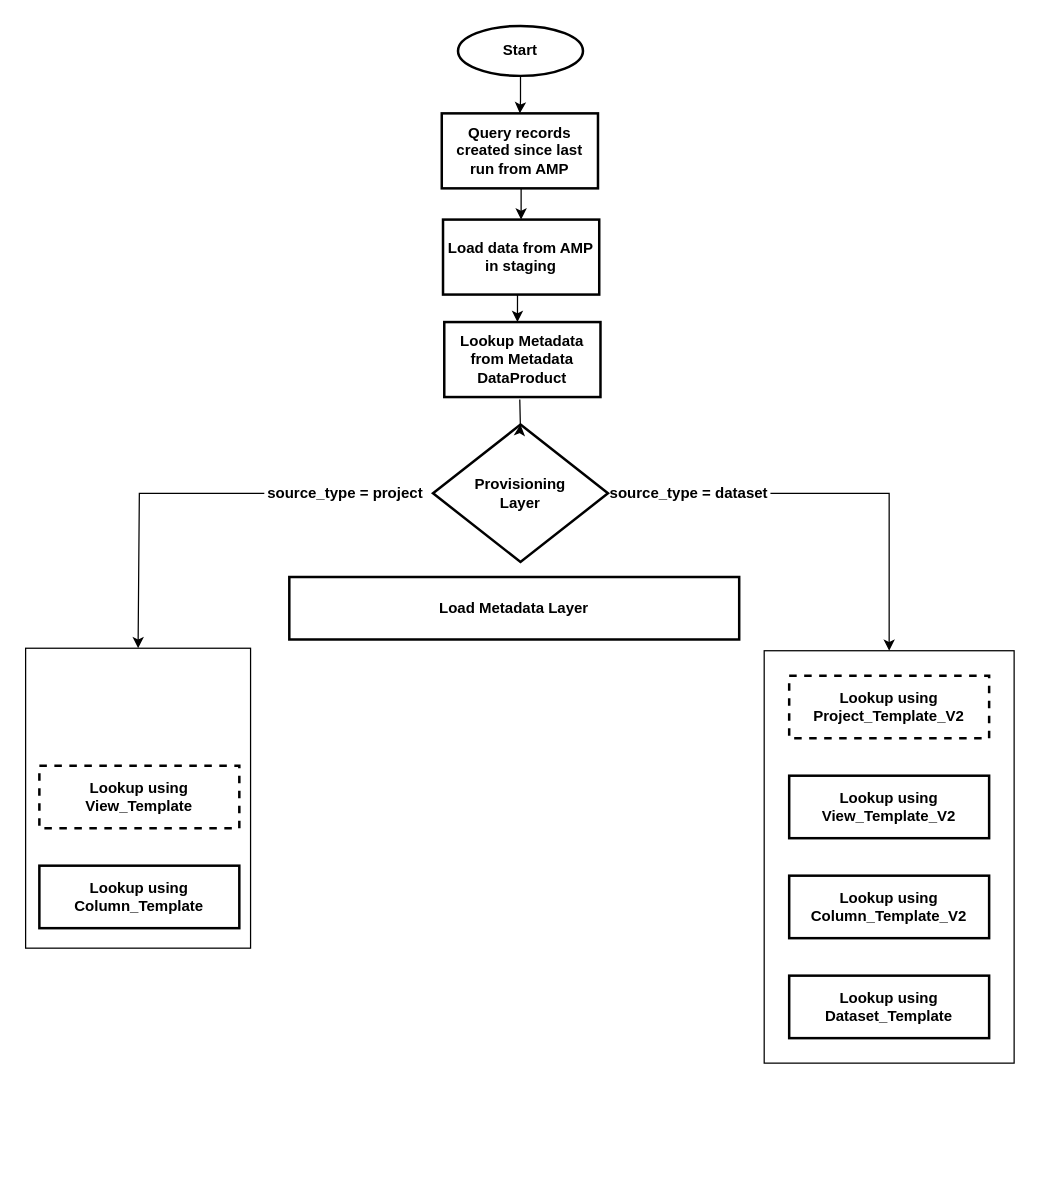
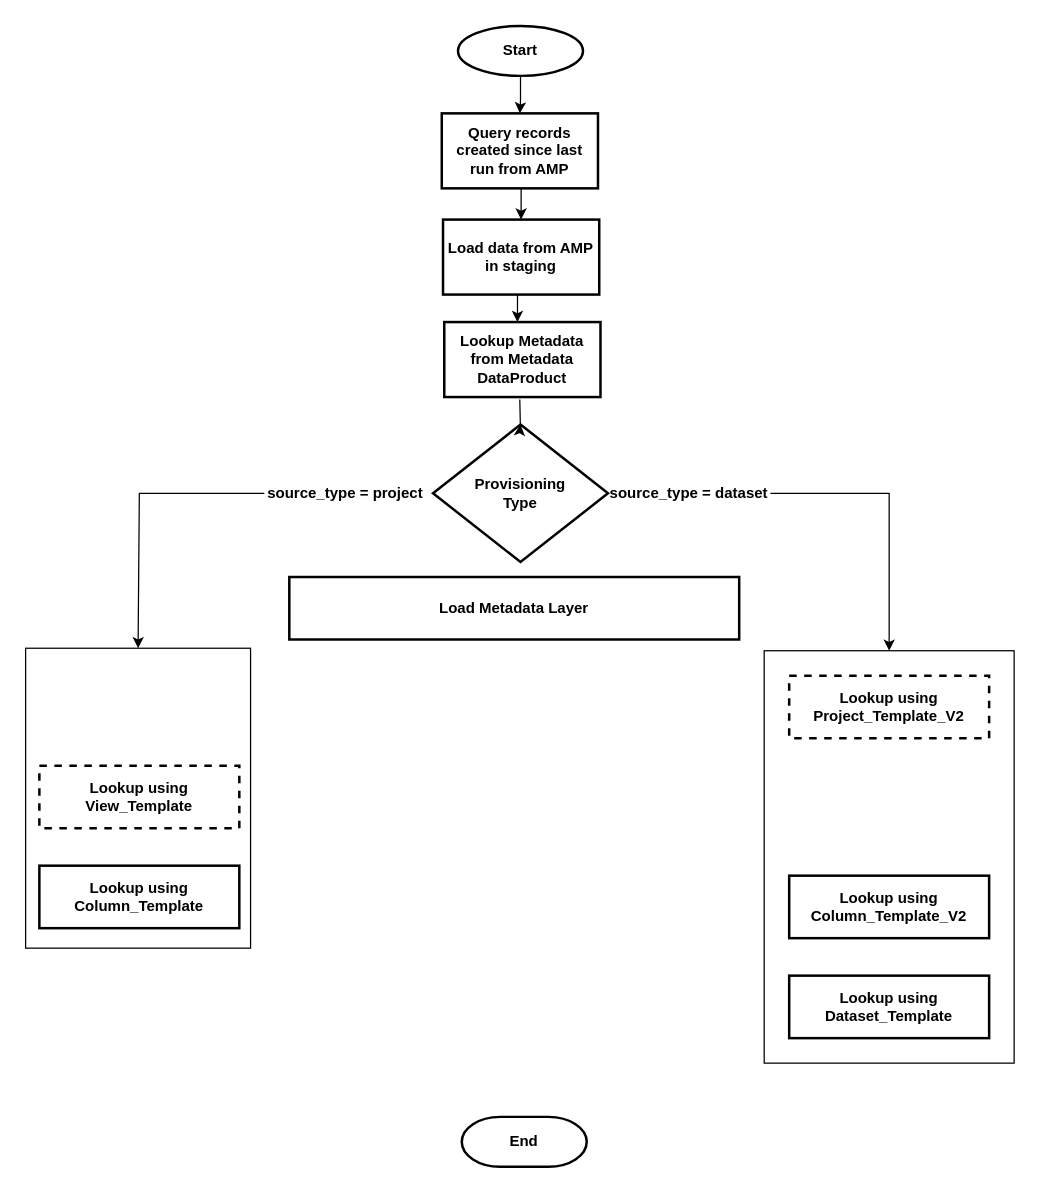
  <mxCell id="0" />
  <mxCell id="1" parent="0" />
- <mxCell id="2" value="&lt;b style=&quot;&quot;&gt;Provisioning &lt;br&gt;Layer&lt;/b&gt;" style="strokeWidth=2;html=1;shape=mxgraph.flowchart.decision;whiteSpace=wrap;" parent="1" vertex="1"><mxGeometry x="346" y="339" width="140" height="110" as="geometry" /></mxCell>
+ <mxCell id="2" value="&lt;b style=&quot;&quot;&gt;Provisioning &lt;br&gt;Type&lt;/b&gt;" style="strokeWidth=2;html=1;shape=mxgraph.flowchart.decision;whiteSpace=wrap;" parent="1" vertex="1"><mxGeometry x="346" y="339" width="140" height="110" as="geometry" /></mxCell>
  <mxCell id="3" value="" style="edgeStyle=orthogonalEdgeStyle;rounded=0;orthogonalLoop=1;jettySize=auto;html=1;" parent="1" source="4" target="7" edge="1"><mxGeometry relative="1" as="geometry" /></mxCell>
  <mxCell id="4" value="&lt;font size=&quot;1&quot; style=&quot;&quot;&gt;&lt;b style=&quot;font-size: 12px;&quot;&gt;Start&lt;/b&gt;&lt;/font&gt;" style="strokeWidth=2;html=1;shape=mxgraph.flowchart.start_1;whiteSpace=wrap;" parent="1" vertex="1"><mxGeometry x="366" y="20" width="100" height="40" as="geometry" /></mxCell>
  <mxCell id="5" value="" style="edgeStyle=orthogonalEdgeStyle;rounded=0;orthogonalLoop=1;jettySize=auto;html=1;" parent="1" target="2" edge="1"><mxGeometry relative="1" as="geometry"><mxPoint x="415.429" y="319" as="sourcePoint" /></mxGeometry></mxCell>
  <mxCell id="6" style="edgeStyle=orthogonalEdgeStyle;rounded=0;orthogonalLoop=1;jettySize=auto;html=1;exitX=0.5;exitY=1;exitDx=0;exitDy=0;entryX=0.5;entryY=0;entryDx=0;entryDy=0;" edge="1" parent="1" source="7" target="25"><mxGeometry relative="1" as="geometry" /></mxCell>
  <mxCell id="7" value="&lt;font size=&quot;1&quot;&gt;&lt;b style=&quot;font-size: 12px;&quot;&gt;Query records created since last run from AMP&lt;/b&gt;&lt;/font&gt;" style="rounded=1;whiteSpace=wrap;html=1;absoluteArcSize=1;arcSize=0;strokeWidth=2;" parent="1" vertex="1"><mxGeometry x="353" y="90" width="125" height="60" as="geometry" /></mxCell>
  <mxCell id="8" style="edgeStyle=orthogonalEdgeStyle;rounded=0;orthogonalLoop=1;jettySize=auto;html=1;entryX=0.5;entryY=0;entryDx=0;entryDy=0;" parent="1" source="9" target="15" edge="1"><mxGeometry relative="1" as="geometry"><Array as="points"><mxPoint x="111" y="394" /></Array></mxGeometry></mxCell>
  <mxCell id="9" value="&lt;b&gt;source_type = project&lt;/b&gt;" style="text;html=1;strokeColor=none;fillColor=none;align=center;verticalAlign=middle;whiteSpace=wrap;rounded=0;" parent="1" vertex="1"><mxGeometry x="211" y="379" width="130" height="30" as="geometry" /></mxCell>
  <mxCell id="10" style="edgeStyle=orthogonalEdgeStyle;rounded=0;orthogonalLoop=1;jettySize=auto;html=1;entryX=0.5;entryY=0;entryDx=0;entryDy=0;" parent="1" source="11" target="19" edge="1"><mxGeometry relative="1" as="geometry"><mxPoint x="711" y="459" as="targetPoint" /><Array as="points"><mxPoint x="711" y="394" /></Array></mxGeometry></mxCell>
  <mxCell id="11" value="&lt;b&gt;source_type = dataset&lt;/b&gt;" style="text;html=1;strokeColor=none;fillColor=none;align=center;verticalAlign=middle;whiteSpace=wrap;rounded=0;" parent="1" vertex="1"><mxGeometry x="486" y="379" width="130" height="30" as="geometry" /></mxCell>
  <mxCell id="12" value="&lt;div class=&quot;O0&quot;&gt;&lt;b&gt;Load Metadata Layer&lt;/b&gt;&lt;/div&gt;" style="rounded=1;whiteSpace=wrap;html=1;absoluteArcSize=1;arcSize=0;strokeWidth=2;" parent="1" vertex="1"><mxGeometry x="231" y="461" width="360" height="50" as="geometry" /></mxCell>
+ <mxCell id="13" value="&lt;b&gt;End&lt;/b&gt;" style="strokeWidth=2;html=1;shape=mxgraph.flowchart.terminator;whiteSpace=wrap;" parent="1" vertex="1"><mxGeometry x="369" y="893" width="100" height="40" as="geometry" /></mxCell>
  <mxCell id="14" value="" style="group" parent="1" vertex="1" connectable="0"><mxGeometry x="31" y="532" width="180" height="230" as="geometry" /></mxCell>
  <mxCell id="15" value="" style="rounded=0;whiteSpace=wrap;html=1;" parent="14" vertex="1"><mxGeometry x="-11" y="-14" width="180" height="240" as="geometry" /></mxCell>
  <mxCell id="16" value="&lt;div class=&quot;O0&quot;&gt;&lt;b&gt;Lookup using View_Template&lt;/b&gt;&lt;/div&gt;" style="rounded=1;whiteSpace=wrap;html=1;absoluteArcSize=1;arcSize=0;strokeWidth=2;dashed=1;" parent="14" vertex="1"><mxGeometry y="80" width="160" height="50" as="geometry" /></mxCell>
  <mxCell id="17" value="&lt;div class=&quot;O0&quot;&gt;&lt;b&gt;Lookup using Column_Template&lt;/b&gt;&lt;/div&gt;" style="rounded=1;whiteSpace=wrap;html=1;absoluteArcSize=1;arcSize=0;strokeWidth=2;" parent="14" vertex="1"><mxGeometry y="160" width="160" height="50" as="geometry" /></mxCell>
  <mxCell id="18" value="" style="group" parent="1" vertex="1" connectable="0"><mxGeometry x="631" y="540" width="180" height="310" as="geometry" /></mxCell>
  <mxCell id="19" value="" style="rounded=0;whiteSpace=wrap;html=1;" parent="18" vertex="1"><mxGeometry x="-20" y="-20" width="200" height="330" as="geometry" /></mxCell>
  <mxCell id="20" value="&lt;div class=&quot;O0&quot;&gt;&lt;b&gt;Lookup using Project_Template_V2&lt;/b&gt;&lt;/div&gt;" style="rounded=1;whiteSpace=wrap;html=1;absoluteArcSize=1;arcSize=0;strokeWidth=2;dashed=1;" parent="18" vertex="1"><mxGeometry width="160" height="50" as="geometry" /></mxCell>
- <mxCell id="21" value="&lt;div class=&quot;O0&quot;&gt;&lt;b&gt;Lookup using View_Template_V2&lt;/b&gt;&lt;/div&gt;" style="rounded=1;whiteSpace=wrap;html=1;absoluteArcSize=1;arcSize=0;strokeWidth=2;" parent="18" vertex="1"><mxGeometry y="80" width="160" height="50" as="geometry" /></mxCell>
  <mxCell id="22" value="&lt;div class=&quot;O0&quot;&gt;&lt;b&gt;Lookup using Column_Template_V2&lt;/b&gt;&lt;/div&gt;" style="rounded=1;whiteSpace=wrap;html=1;absoluteArcSize=1;arcSize=0;strokeWidth=2;" parent="18" vertex="1"><mxGeometry y="160" width="160" height="50" as="geometry" /></mxCell>
  <mxCell id="23" value="&lt;div class=&quot;O0&quot;&gt;&lt;b&gt;Lookup using Dataset_Template&lt;/b&gt;&lt;/div&gt;" style="rounded=1;whiteSpace=wrap;html=1;absoluteArcSize=1;arcSize=0;strokeWidth=2;" parent="18" vertex="1"><mxGeometry y="240" width="160" height="50" as="geometry" /></mxCell>
  <mxCell id="24" style="edgeStyle=orthogonalEdgeStyle;rounded=0;orthogonalLoop=1;jettySize=auto;html=1;exitX=0.5;exitY=1;exitDx=0;exitDy=0;" edge="1" parent="1"><mxGeometry relative="1" as="geometry"><mxPoint x="412.5" y="235" as="sourcePoint" /><mxPoint x="413.571" y="257" as="targetPoint" /></mxGeometry></mxCell>
  <mxCell id="25" value="&lt;font size=&quot;1&quot;&gt;&lt;b style=&quot;font-size: 12px;&quot;&gt;Load data from AMP in staging&lt;/b&gt;&lt;/font&gt;" style="rounded=1;whiteSpace=wrap;html=1;absoluteArcSize=1;arcSize=0;strokeWidth=2;" vertex="1" parent="1"><mxGeometry x="354" y="175" width="125" height="60" as="geometry" /></mxCell>
  <mxCell id="26" value="&lt;font size=&quot;1&quot;&gt;&lt;b style=&quot;font-size: 12px;&quot;&gt;Lookup Metadata from Metadata DataProduct&lt;/b&gt;&lt;/font&gt;" style="rounded=1;whiteSpace=wrap;html=1;absoluteArcSize=1;arcSize=0;strokeWidth=2;" vertex="1" parent="1"><mxGeometry x="355" y="257" width="125" height="60" as="geometry" /></mxCell>
